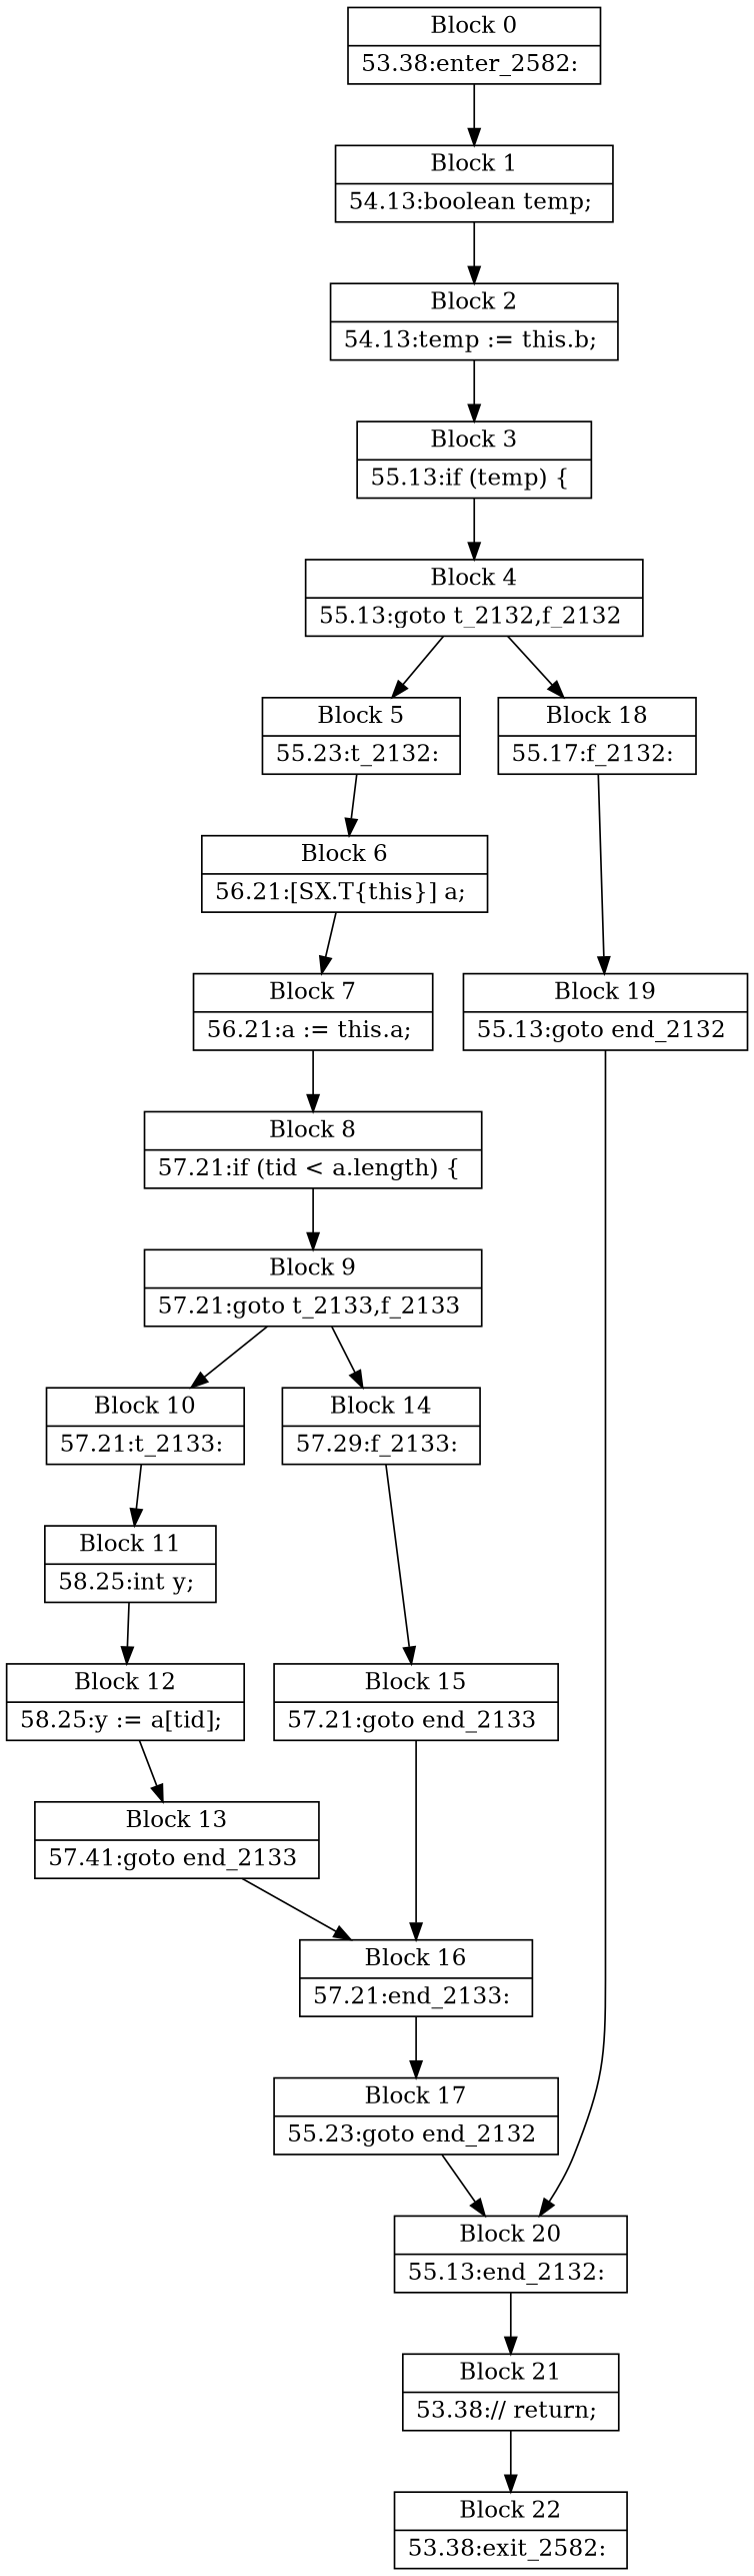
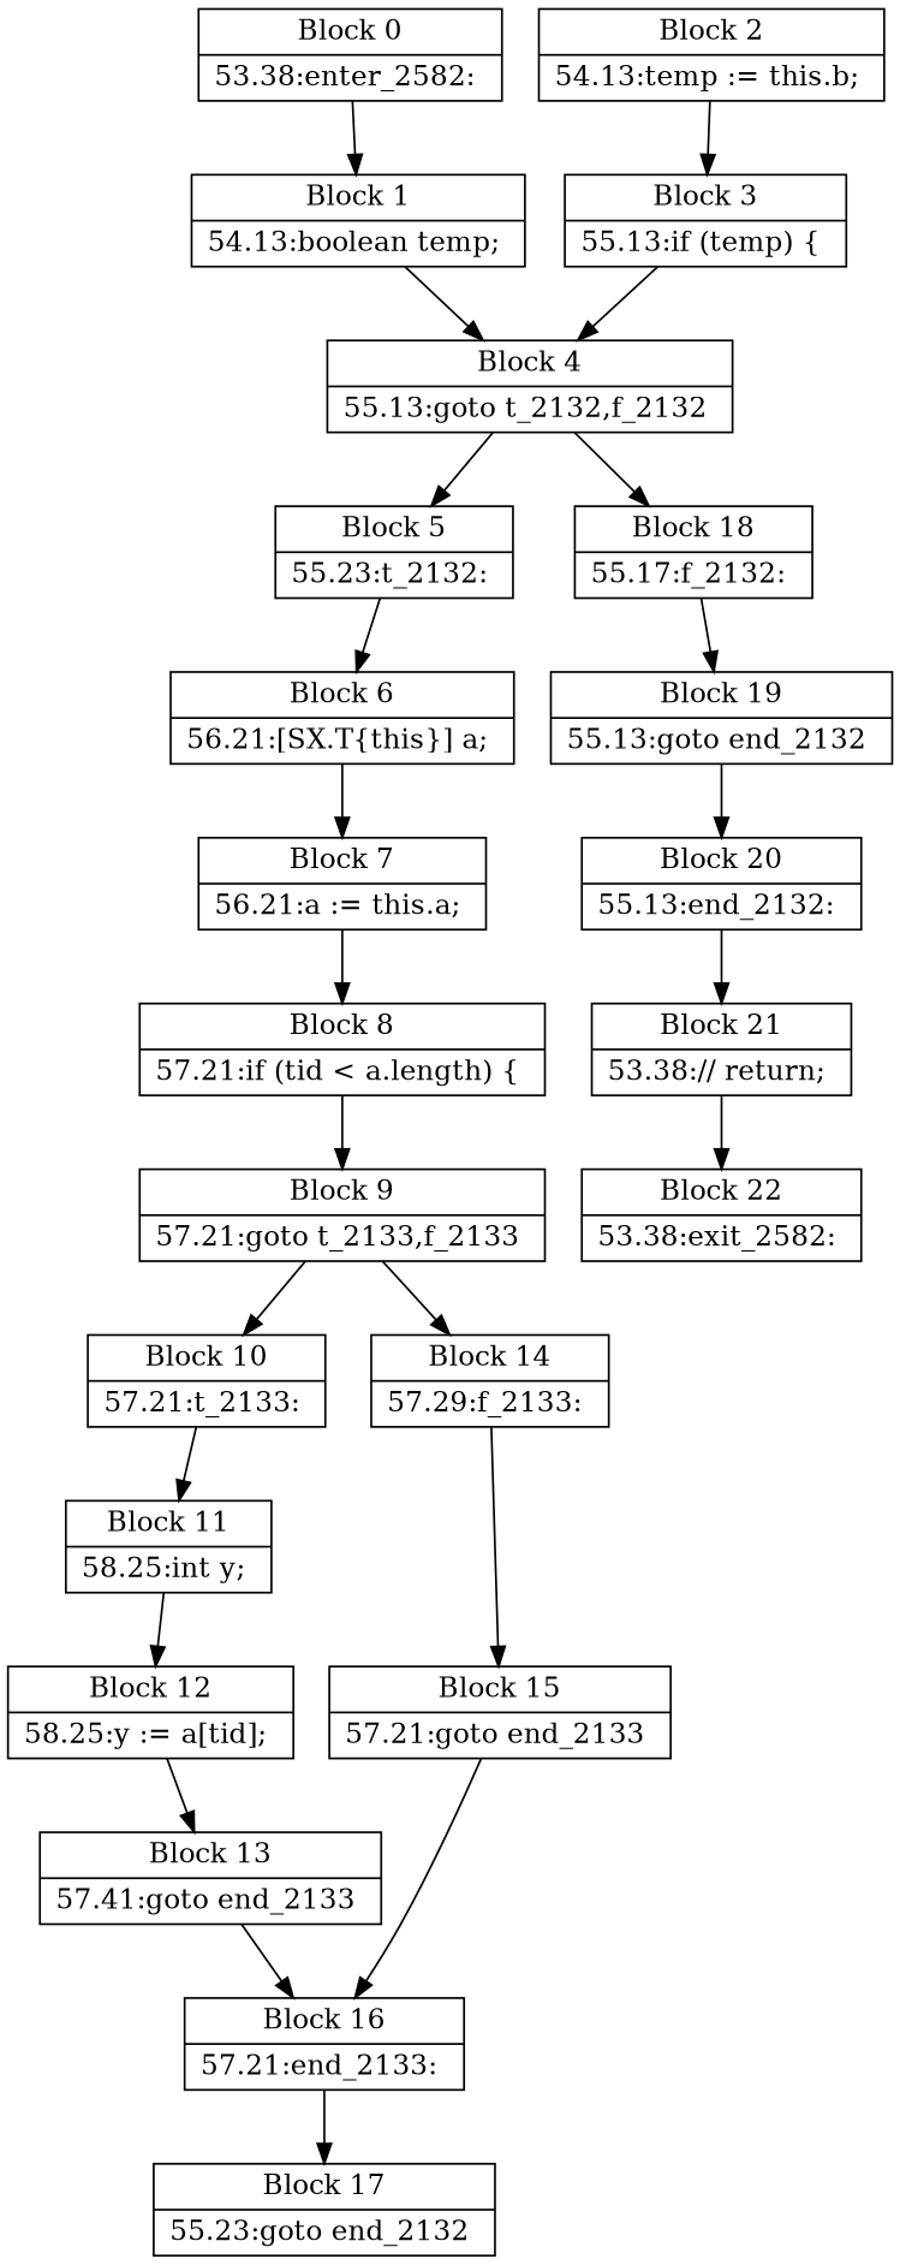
  digraph {
    node [shape=record]
    n1 [label="{Block 0|53.38:enter_2582: \n}"]
    n2 [label="{Block 1|54.13:boolean temp; \n}"]
    n3 [label="{Block 2|54.13:temp := this.b; \n}"]
    n4 [label="{Block 3|55.13:if (temp) \{ \n}"]
    n5 [label="{Block 4|55.13:goto t_2132,f_2132 \n}"]
    n6 [label="{Block 5|55.23:t_2132: \n}"]
    n7 [label="{Block 18|55.17:f_2132: \n}"]
    n8 [label="{Block 6|56.21:\[SX.T\{this\}\] a; \n}"]
    n9 [label="{Block 19|55.13:goto end_2132 \n}"]
    n10 [label="{Block 7|56.21:a := this.a; \n}"]
    n11 [label="{Block 8|57.21:if (tid \< a.length) \{ \n}"]
    n12 [label="{Block 9|57.21:goto t_2133,f_2133 \n}"]
    n13 [label="{Block 10|57.21:t_2133: \n}"]
    n14 [label="{Block 14|57.29:f_2133: \n}"]
    n15 [label="{Block 11|58.25:int y; \n}"]
    n16 [label="{Block 15|57.21:goto end_2133 \n}"]
    n17 [label="{Block 12|58.25:y := a\[tid\]; \n}"]
    n18 [label="{Block 13|57.41:goto end_2133 \n}"]
    n19 [label="{Block 16|57.21:end_2133: \n}"]
    n20 [label="{Block 17|55.23:goto end_2132 \n}"]
    n21 [label="{Block 20|55.13:end_2132: \n}"]
    n22 [label="{Block 21|53.38:// return; \n}"]
    n23 [label="{Block 22|53.38:exit_2582: \n}"]
    n1 -> n2
-   n2 -> n3
+   n2 -> n5
    n3 -> n4
    n4 -> n5
    n5 -> n6
    n5 -> n7
    n6 -> n8
    n7 -> n9
    n8 -> n10
    n9 -> n21
    n10 -> n11
    n11 -> n12
    n12 -> n13
    n12 -> n14
    n13 -> n15
    n14 -> n16
    n15 -> n17
    n16 -> n19
    n17 -> n18
    n18 -> n19
    n19 -> n20
-   n20 -> n21
    n21 -> n22
    n22 -> n23
  }
